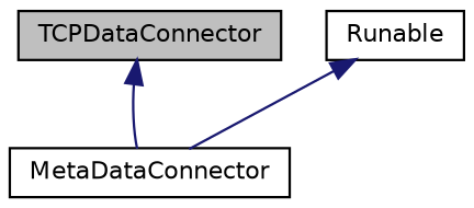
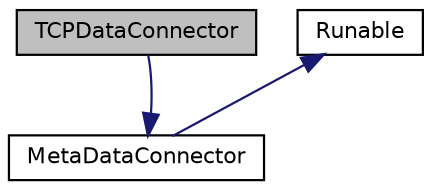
  digraph {
    node [color=black fillcolor=white fontname=Helvetica fontsize=10 shape=record style=filled]
    edge [color=midnightblue dir=back fontname=Helvetica fontsize=10 labelfontname=Helvetica labelfontsize=10 style=solid]
    n1 [fillcolor=grey75 fontcolor=black height=0.2 label=TCPDataConnector width=0.4]
    n2 [height=0.2 label=MetaDataConnector width=0.4]
    n3 [height=0.2 label=Runable width=0.4]
-   n1 -> n2
+   n2 -> n1
    n3 -> n2
  }
